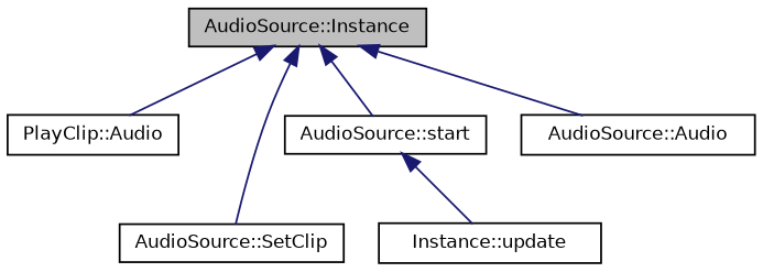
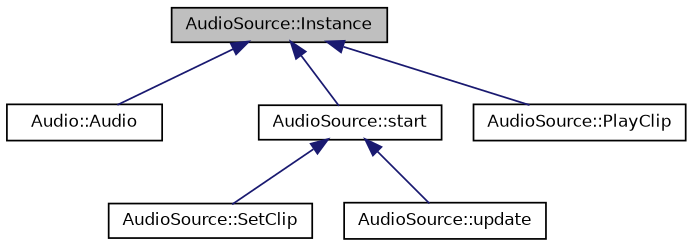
  digraph {
    rankdir=TB
    node [color=black fillcolor=white fontname=Helvetica fontsize=10 shape=record style=filled]
    edge [color=midnightblue dir=back fontname=Helvetica fontsize=10 labelfontname=Helvetica labelfontsize=10 style=solid]
    n1 [fillcolor=grey75 fontcolor=black height=0.2 label="AudioSource::Instance" width=0.4]
-   n2 [height=0.2 label="PlayClip::Audio" width=0.4]
+   n2 [height=0.2 label="Audio::Audio" width=0.4]
    n3 [height=0.2 label="AudioSource::start" width=0.4]
    n4 [height=0.2 label="AudioSource::SetClip" width=0.4]
-   n5 [height=0.2 label="AudioSource::Audio" width=0.4]
-   n6 [height=0.2 label="Instance::update" width=0.4]
+   n5 [height=0.2 label="AudioSource::PlayClip" width=0.4]
+   n6 [height=0.2 label="AudioSource::update" width=0.4]
    n1 -> n2
    n1 -> n3
-   n1 -> n4
+   n3 -> n4
    n1 -> n5
    n3 -> n6
  }
